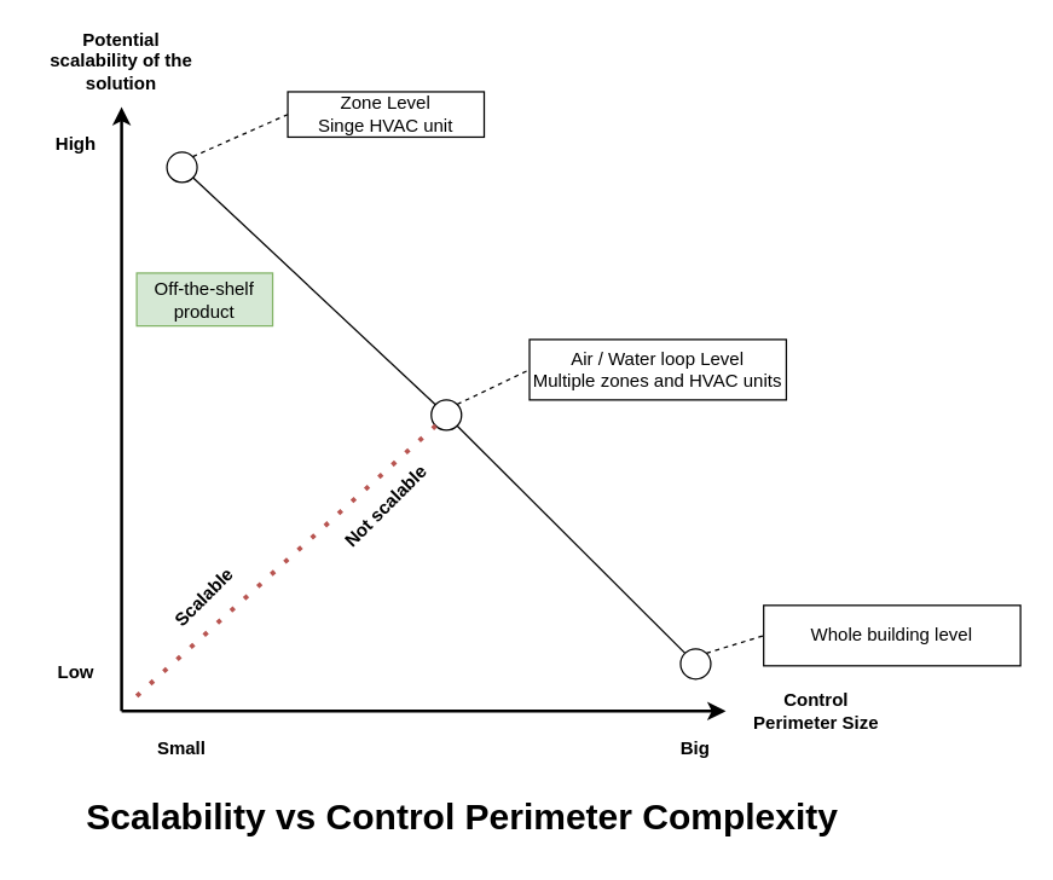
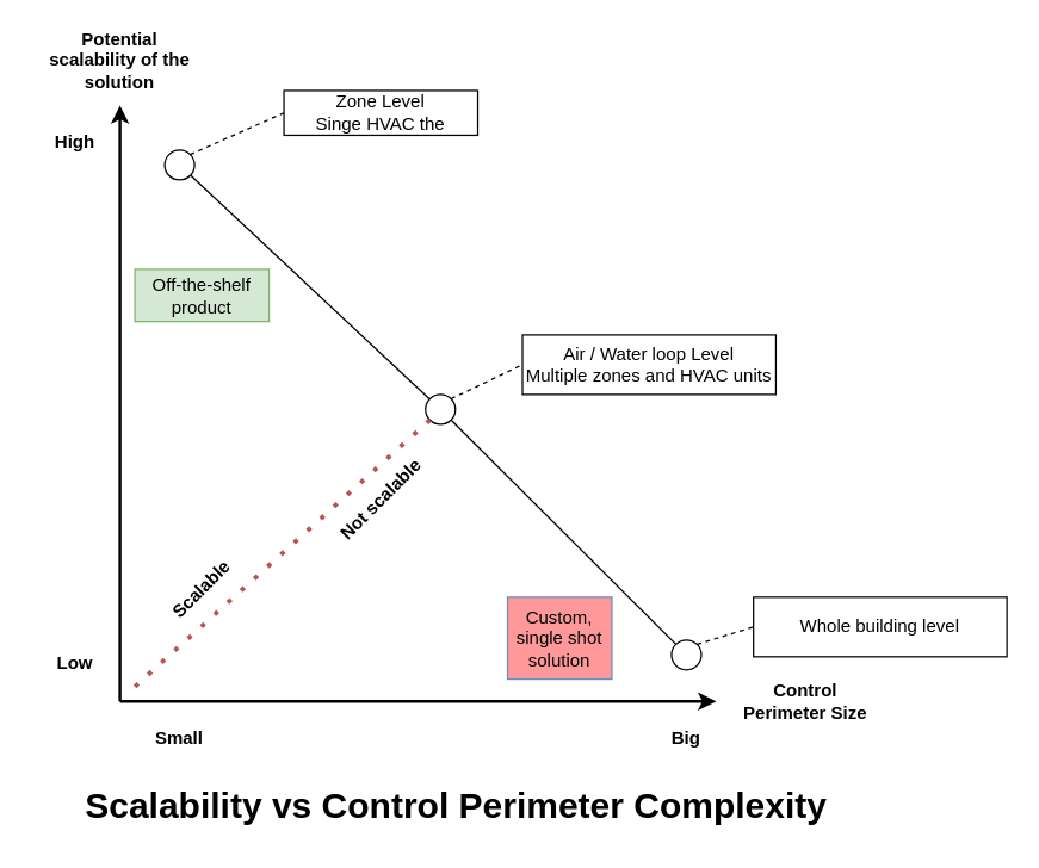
  <mxCell id="0" />
  <mxCell id="1" parent="0" />
  <mxCell id="2" value="" style="endArrow=classic;html=1;rounded=0;strokeWidth=2;" parent="1" edge="1"><mxGeometry width="50" height="50" relative="1" as="geometry"><mxPoint x="80" y="470" as="sourcePoint" /><mxPoint x="480" y="470" as="targetPoint" /></mxGeometry></mxCell>
  <mxCell id="3" value="" style="endArrow=classic;html=1;rounded=0;strokeWidth=2;" parent="1" edge="1"><mxGeometry width="50" height="50" relative="1" as="geometry"><mxPoint x="80" y="470" as="sourcePoint" /><mxPoint x="80" y="70" as="targetPoint" /></mxGeometry></mxCell>
  <mxCell id="4" value="Potential scalability of the solution" style="text;html=1;align=center;verticalAlign=middle;whiteSpace=wrap;rounded=0;fontStyle=1" parent="1" vertex="1"><mxGeometry x="30" y="20" width="100" height="40" as="geometry" /></mxCell>
  <mxCell id="5" value="Control Perimeter Size" style="text;html=1;align=center;verticalAlign=middle;whiteSpace=wrap;rounded=0;fontStyle=1" parent="1" vertex="1"><mxGeometry x="490" y="450" width="100" height="40" as="geometry" /></mxCell>
  <mxCell id="6" value="" style="endArrow=none;html=1;rounded=0;" parent="1" source="8" edge="1"><mxGeometry width="50" height="50" relative="1" as="geometry"><mxPoint x="520" y="430" as="sourcePoint" /><mxPoint x="120" y="110" as="targetPoint" /></mxGeometry></mxCell>
  <mxCell id="7" value="" style="endArrow=none;html=1;rounded=0;" parent="1" source="10" target="8" edge="1"><mxGeometry width="50" height="50" relative="1" as="geometry"><mxPoint x="520" y="430" as="sourcePoint" /><mxPoint x="120" y="110" as="targetPoint" /></mxGeometry></mxCell>
  <mxCell id="8" value="" style="ellipse;whiteSpace=wrap;html=1;aspect=fixed;" parent="1" vertex="1"><mxGeometry x="110" y="100" width="20" height="20" as="geometry" /></mxCell>
  <mxCell id="9" value="" style="endArrow=none;html=1;rounded=0;exitX=0;exitY=0;exitDx=0;exitDy=0;" parent="1" source="11" target="10" edge="1"><mxGeometry width="50" height="50" relative="1" as="geometry"><mxPoint x="450" y="430" as="sourcePoint" /><mxPoint x="128" y="116" as="targetPoint" /></mxGeometry></mxCell>
  <mxCell id="10" value="" style="ellipse;whiteSpace=wrap;html=1;aspect=fixed;" parent="1" vertex="1"><mxGeometry x="285" y="264" width="20" height="20" as="geometry" /></mxCell>
  <mxCell id="11" value="" style="ellipse;whiteSpace=wrap;html=1;aspect=fixed;" parent="1" vertex="1"><mxGeometry x="450" y="428.75" width="20" height="20" as="geometry" /></mxCell>
  <mxCell id="12" value="&lt;h1 style=&quot;margin-top: 0px;&quot;&gt;Scalability vs Control Perimeter Complexity&lt;/h1&gt;" style="text;html=1;whiteSpace=wrap;overflow=hidden;rounded=0;" parent="1" vertex="1"><mxGeometry x="55" y="520" width="520" height="40" as="geometry" /></mxCell>
  <mxCell id="13" value="" style="endArrow=none;dashed=1;html=1;dashPattern=1 3;strokeWidth=3;rounded=0;entryX=0;entryY=1;entryDx=0;entryDy=0;fillColor=#f8cecc;strokeColor=#b85450;" parent="1" target="10" edge="1"><mxGeometry width="50" height="50" relative="1" as="geometry"><mxPoint x="90" y="460" as="sourcePoint" /><mxPoint x="300" y="284" as="targetPoint" /></mxGeometry></mxCell>
- <mxCell id="14" value="Zone Level&lt;div&gt;Singe HVAC unit&lt;/div&gt;" style="text;html=1;align=center;verticalAlign=middle;whiteSpace=wrap;rounded=0;strokeColor=default;" parent="1" vertex="1"><mxGeometry x="190" y="60" width="130" height="30" as="geometry" /></mxCell>
+ <mxCell id="14" value="Zone Level&lt;div&gt;Singe HVAC the&lt;/div&gt;" style="text;html=1;align=center;verticalAlign=middle;whiteSpace=wrap;rounded=0;strokeColor=default;" parent="1" vertex="1"><mxGeometry x="190" y="60" width="130" height="30" as="geometry" /></mxCell>
  <mxCell id="15" value="" style="endArrow=none;html=1;rounded=0;entryX=0;entryY=0.5;entryDx=0;entryDy=0;exitX=1;exitY=0;exitDx=0;exitDy=0;dashed=1;" parent="1" source="8" target="14" edge="1"><mxGeometry width="50" height="50" relative="1" as="geometry"><mxPoint x="280" y="340" as="sourcePoint" /><mxPoint x="330" y="290" as="targetPoint" /></mxGeometry></mxCell>
  <mxCell id="16" value="Air / Water loop Level&lt;div&gt;Multiple zones and HVAC units&lt;/div&gt;" style="text;html=1;align=center;verticalAlign=middle;whiteSpace=wrap;rounded=0;strokeColor=default;" parent="1" vertex="1"><mxGeometry x="350" y="224" width="170" height="40" as="geometry" /></mxCell>
  <mxCell id="17" value="Whole building level" style="text;html=1;align=center;verticalAlign=middle;whiteSpace=wrap;rounded=0;strokeColor=default;" parent="1" vertex="1"><mxGeometry x="505" y="400" width="170" height="40" as="geometry" /></mxCell>
  <mxCell id="18" value="High" style="text;html=1;align=center;verticalAlign=middle;whiteSpace=wrap;rounded=0;fontStyle=1" parent="1" vertex="1"><mxGeometry x="20" y="80" width="60" height="30" as="geometry" /></mxCell>
  <mxCell id="19" value="Low" style="text;html=1;align=center;verticalAlign=middle;whiteSpace=wrap;rounded=0;fontStyle=1" parent="1" vertex="1"><mxGeometry x="20" y="430" width="60" height="30" as="geometry" /></mxCell>
  <mxCell id="20" value="Small" style="text;html=1;align=center;verticalAlign=middle;whiteSpace=wrap;rounded=0;fontStyle=1" parent="1" vertex="1"><mxGeometry x="90" y="480" width="60" height="30" as="geometry" /></mxCell>
  <mxCell id="21" value="Big" style="text;html=1;align=center;verticalAlign=middle;whiteSpace=wrap;rounded=0;fontStyle=1" parent="1" vertex="1"><mxGeometry x="430" y="480" width="60" height="30" as="geometry" /></mxCell>
  <mxCell id="22" value="" style="endArrow=none;html=1;rounded=0;entryX=0;entryY=0.5;entryDx=0;entryDy=0;exitX=1;exitY=0;exitDx=0;exitDy=0;dashed=1;" parent="1" source="10" target="16" edge="1"><mxGeometry width="50" height="50" relative="1" as="geometry"><mxPoint x="280" y="350" as="sourcePoint" /><mxPoint x="330" y="300" as="targetPoint" /></mxGeometry></mxCell>
  <mxCell id="23" value="" style="endArrow=none;html=1;rounded=0;entryX=0;entryY=0.5;entryDx=0;entryDy=0;exitX=1;exitY=0;exitDx=0;exitDy=0;dashed=1;" parent="1" source="11" target="17" edge="1"><mxGeometry width="50" height="50" relative="1" as="geometry"><mxPoint x="280" y="350" as="sourcePoint" /><mxPoint x="330" y="300" as="targetPoint" /></mxGeometry></mxCell>
  <mxCell id="24" value="Off-the-shelf product" style="text;html=1;align=center;verticalAlign=middle;whiteSpace=wrap;rounded=0;fillColor=#d5e8d4;strokeColor=#82b366;" parent="1" vertex="1"><mxGeometry x="90" y="180" width="90" height="35" as="geometry" /></mxCell>
+ <mxCell id="25" value="Custom, single shot solution" style="text;html=1;align=center;verticalAlign=middle;whiteSpace=wrap;rounded=0;fillColor=#FF9999;strokeColor=#6c8ebf;direction=south;" parent="1" vertex="1"><mxGeometry x="340" y="400" width="70" height="55" as="geometry" /></mxCell>
  <mxCell id="26" value="Scalable" style="text;html=1;align=center;verticalAlign=middle;whiteSpace=wrap;rounded=0;rotation=-45;fontStyle=1" parent="1" vertex="1"><mxGeometry x="105" y="380" width="60" height="30" as="geometry" /></mxCell>
  <mxCell id="27" value="Not scalable" style="text;html=1;align=center;verticalAlign=middle;whiteSpace=wrap;rounded=0;rotation=-45;fontStyle=1" parent="1" vertex="1"><mxGeometry x="217.5" y="320" width="75" height="30" as="geometry" /></mxCell>
